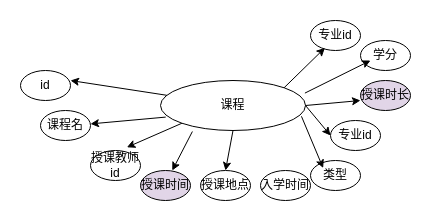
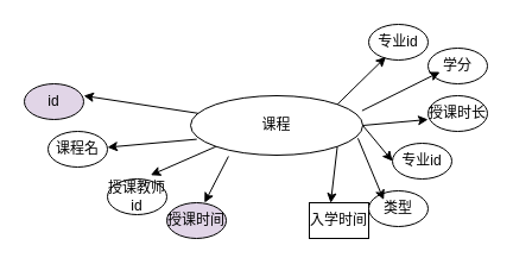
  <mxCell id="0" />
  <mxCell id="1" parent="0" />
  <mxCell id="2" value="课程" style="ellipse;whiteSpace=wrap;html=1;" vertex="1" parent="1"><mxGeometry x="160" y="80" width="145" height="50" as="geometry" /></mxCell>
- <mxCell id="3" value="id" style="ellipse;whiteSpace=wrap;html=1;" vertex="1" parent="1"><mxGeometry x="20" y="70" width="50" height="30" as="geometry" /></mxCell>
+ <mxCell id="3" value="id" style="ellipse;whiteSpace=wrap;html=1;fillColor=#e1d5e7;" vertex="1" parent="1"><mxGeometry x="20" y="70" width="50" height="30" as="geometry" /></mxCell>
  <mxCell id="4" value="课程名" style="ellipse;whiteSpace=wrap;html=1;" vertex="1" parent="1"><mxGeometry x="40" y="110" width="50" height="30" as="geometry" /></mxCell>
  <mxCell id="5" value="授课教师id" style="ellipse;whiteSpace=wrap;html=1;" vertex="1" parent="1"><mxGeometry x="90" y="150" width="50" height="30" as="geometry" /></mxCell>
  <mxCell id="6" value="授课时间" style="ellipse;whiteSpace=wrap;html=1;fillColor=#e1d5e7;" vertex="1" parent="1"><mxGeometry x="140" y="170" width="50" height="30" as="geometry" /></mxCell>
- <mxCell id="7" value="入学时间" style="ellipse;whiteSpace=wrap;html=1;" vertex="1" parent="1"><mxGeometry x="260" y="170" width="50" height="30" as="geometry" /></mxCell>
+ <mxCell id="7" value="入学时间" style="whiteSpace=wrap;html=1;rounded=0;" vertex="1" parent="1"><mxGeometry x="260" y="170" width="50" height="30" as="geometry" /></mxCell>
  <mxCell id="8" value="专业id" style="ellipse;whiteSpace=wrap;html=1;" vertex="1" parent="1"><mxGeometry x="330" y="120" width="50" height="30" as="geometry" /></mxCell>
  <mxCell id="9" value="" style="endArrow=classic;html=1;rounded=0;" edge="1" parent="1" source="2"><mxGeometry width="50" height="50" relative="1" as="geometry"><mxPoint x="110" y="40" as="sourcePoint" /><mxPoint x="70" y="80" as="targetPoint" /></mxGeometry></mxCell>
  <mxCell id="10" value="" style="endArrow=classic;html=1;rounded=0;exitX=0.036;exitY=0.732;exitDx=0;exitDy=0;exitPerimeter=0;" edge="1" parent="1" source="2"><mxGeometry width="50" height="50" relative="1" as="geometry"><mxPoint x="182.913" y="140.002" as="sourcePoint" /><mxPoint x="90" y="123.41" as="targetPoint" /></mxGeometry></mxCell>
  <mxCell id="11" value="" style="endArrow=classic;html=1;rounded=0;exitX=0;exitY=1;exitDx=0;exitDy=0;" edge="1" parent="1" source="2"><mxGeometry width="50" height="50" relative="1" as="geometry"><mxPoint x="200" y="140" as="sourcePoint" /><mxPoint x="126.4" y="146.81" as="targetPoint" /></mxGeometry></mxCell>
  <mxCell id="12" value="" style="endArrow=classic;html=1;rounded=0;exitX=0.22;exitY=1.02;exitDx=0;exitDy=0;exitPerimeter=0;" edge="1" parent="1" source="2"><mxGeometry width="50" height="50" relative="1" as="geometry"><mxPoint x="220.005" y="145.868" as="sourcePoint" /><mxPoint x="171.76" y="170" as="targetPoint" /></mxGeometry></mxCell>
+ <mxCell id="13" value="" style="endArrow=classic;html=1;rounded=0;exitX=1;exitY=1;exitDx=0;exitDy=0;entryX=0.36;entryY=0.007;entryDx=0;entryDy=0;entryPerimeter=0;" edge="1" parent="1" source="2" target="7"><mxGeometry width="50" height="50" relative="1" as="geometry"><mxPoint x="283.185" y="82.078" as="sourcePoint" /><mxPoint x="346.82" y="110" as="targetPoint" /></mxGeometry></mxCell>
  <mxCell id="14" value="" style="endArrow=classic;html=1;rounded=0;exitX=1;exitY=0.5;exitDx=0;exitDy=0;entryX=0;entryY=0.5;entryDx=0;entryDy=0;" edge="1" parent="1" source="2" target="8"><mxGeometry width="50" height="50" relative="1" as="geometry"><mxPoint x="270" y="70" as="sourcePoint" /><mxPoint x="356.82" y="75" as="targetPoint" /></mxGeometry></mxCell>
- <mxCell id="15" value="授课地点" style="ellipse;whiteSpace=wrap;html=1;" vertex="1" parent="1"><mxGeometry x="200" y="170" width="50" height="30" as="geometry" /></mxCell>
- <mxCell id="16" value="" style="endArrow=classic;html=1;rounded=0;exitX=0.5;exitY=1;exitDx=0;exitDy=0;entryX=0.5;entryY=0;entryDx=0;entryDy=0;" edge="1" parent="1" source="2" target="15"><mxGeometry width="50" height="50" relative="1" as="geometry"><mxPoint x="192" y="141" as="sourcePoint" /><mxPoint x="181.76" y="180" as="targetPoint" /></mxGeometry></mxCell>
- <mxCell id="17" value="授课时长" style="ellipse;whiteSpace=wrap;html=1;fillColor=#e1d5e7;" vertex="1" parent="1"><mxGeometry x="360" y="80" width="50" height="30" as="geometry" /></mxCell>
+ <mxCell id="17" value="授课时长" style="ellipse;whiteSpace=wrap;html=1;" vertex="1" parent="1"><mxGeometry x="360" y="80" width="50" height="30" as="geometry" /></mxCell>
  <mxCell id="18" value="" style="endArrow=classic;html=1;rounded=0;exitX=1;exitY=0.5;exitDx=0;exitDy=0;" edge="1" parent="1" source="2"><mxGeometry width="50" height="50" relative="1" as="geometry"><mxPoint x="370.24" y="61" as="sourcePoint" /><mxPoint x="360" y="100" as="targetPoint" /></mxGeometry></mxCell>
  <mxCell id="19" value="类型" style="ellipse;whiteSpace=wrap;html=1;" vertex="1" parent="1"><mxGeometry x="310" y="160" width="50" height="30" as="geometry" /></mxCell>
  <mxCell id="20" value="" style="endArrow=classic;html=1;rounded=0;exitX=0.972;exitY=0.716;exitDx=0;exitDy=0;entryX=0.36;entryY=0.007;entryDx=0;entryDy=0;entryPerimeter=0;exitPerimeter=0;" edge="1" parent="1" source="2"><mxGeometry width="50" height="50" relative="1" as="geometry"><mxPoint x="289.995" y="119.998" as="sourcePoint" /><mxPoint x="322.64" y="167.53" as="targetPoint" /></mxGeometry></mxCell>
  <mxCell id="21" value="学分" style="ellipse;whiteSpace=wrap;html=1;" vertex="1" parent="1"><mxGeometry x="360" y="40" width="50" height="30" as="geometry" /></mxCell>
  <mxCell id="22" value="专业id" style="ellipse;whiteSpace=wrap;html=1;" vertex="1" parent="1"><mxGeometry x="310" y="20" width="50" height="30" as="geometry" /></mxCell>
  <mxCell id="23" value="" style="endArrow=classic;html=1;rounded=0;exitX=0.996;exitY=0.252;exitDx=0;exitDy=0;exitPerimeter=0;" edge="1" parent="1" source="2"><mxGeometry width="50" height="50" relative="1" as="geometry"><mxPoint x="270" y="65" as="sourcePoint" /><mxPoint x="370" y="60" as="targetPoint" /></mxGeometry></mxCell>
  <mxCell id="24" value="" style="endArrow=classic;html=1;rounded=0;exitX=1;exitY=0;exitDx=0;exitDy=0;" edge="1" parent="1" source="2"><mxGeometry width="50" height="50" relative="1" as="geometry"><mxPoint x="214" y="80" as="sourcePoint" /><mxPoint x="324.4" y="47.4" as="targetPoint" /></mxGeometry></mxCell>
